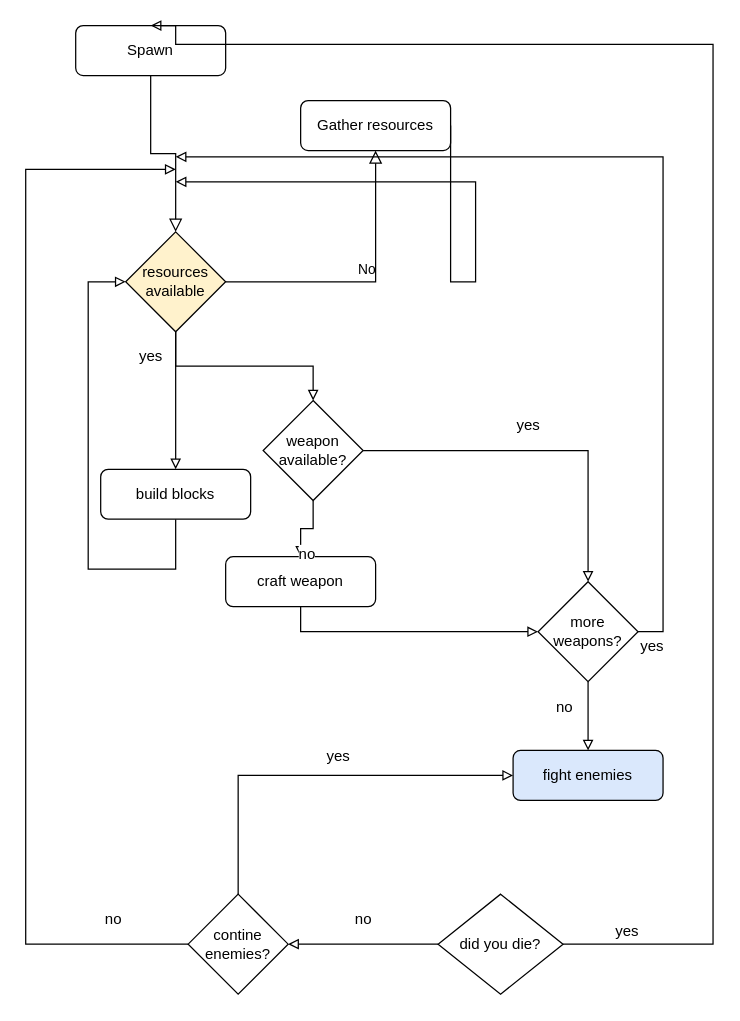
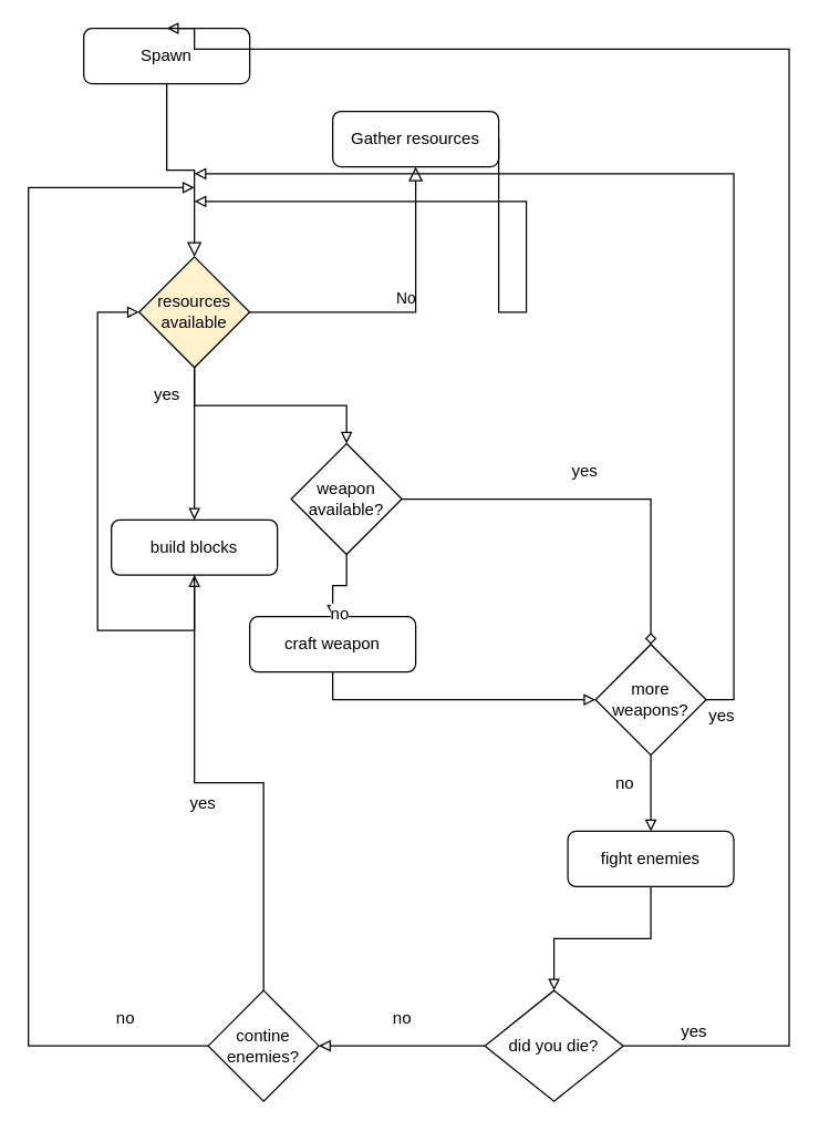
  <mxCell id="0" />
  <mxCell id="1" parent="0" />
  <mxCell id="2" value="" style="rounded=0;html=1;jettySize=auto;orthogonalLoop=1;fontSize=11;endArrow=block;endFill=0;endSize=8;strokeWidth=1;shadow=0;labelBackgroundColor=none;edgeStyle=orthogonalEdgeStyle;entryX=0.5;entryY=0;entryDx=0;entryDy=0;" parent="1" source="3" target="21" edge="1"><mxGeometry relative="1" as="geometry"><mxPoint x="140" y="185" as="targetPoint" /></mxGeometry></mxCell>
  <mxCell id="3" value="Spawn" style="rounded=1;whiteSpace=wrap;html=1;fontSize=12;glass=0;strokeWidth=1;shadow=0;" parent="1" vertex="1"><mxGeometry x="60" y="20" width="120" height="40" as="geometry" /></mxCell>
  <mxCell id="4" value="No" style="edgeStyle=orthogonalEdgeStyle;rounded=0;html=1;jettySize=auto;orthogonalLoop=1;fontSize=11;endArrow=block;endFill=0;endSize=8;strokeWidth=1;shadow=0;labelBackgroundColor=none;exitX=1;exitY=0.5;exitDx=0;exitDy=0;" parent="1" source="21" target="6" edge="1"><mxGeometry y="10" relative="1" as="geometry"><mxPoint as="offset" /><mxPoint x="190" y="225" as="sourcePoint" /></mxGeometry></mxCell>
  <mxCell id="5" style="edgeStyle=orthogonalEdgeStyle;rounded=0;orthogonalLoop=1;jettySize=auto;html=1;exitX=1;exitY=0.5;exitDx=0;exitDy=0;fontSize=12;endArrow=block;endFill=0;" edge="1" parent="1" source="6"><mxGeometry relative="1" as="geometry"><mxPoint x="140" y="145" as="targetPoint" /><Array as="points"><mxPoint x="380" y="225" /><mxPoint x="380" y="145" /></Array></mxGeometry></mxCell>
  <mxCell id="6" value="Gather resources" style="rounded=1;whiteSpace=wrap;html=1;fontSize=12;glass=0;strokeWidth=1;shadow=0;" parent="1" vertex="1"><mxGeometry x="240" y="80" width="120" height="40" as="geometry" /></mxCell>
- <mxCell id="8" value="fight enemies" style="rounded=1;whiteSpace=wrap;html=1;fontSize=12;glass=0;strokeWidth=1;shadow=0;fillColor=#dae8fc;" parent="1" vertex="1"><mxGeometry x="410" y="600" width="120" height="40" as="geometry" /></mxCell>
+ <mxCell id="7" style="edgeStyle=orthogonalEdgeStyle;rounded=0;orthogonalLoop=1;jettySize=auto;html=1;exitX=0.5;exitY=1;exitDx=0;exitDy=0;entryX=0.5;entryY=0;entryDx=0;entryDy=0;fontSize=12;endArrow=block;endFill=0;" edge="1" parent="1" source="8" target="18"><mxGeometry relative="1" as="geometry" /></mxCell>
+ <mxCell id="8" value="fight enemies" style="rounded=1;whiteSpace=wrap;html=1;fontSize=12;glass=0;strokeWidth=1;shadow=0;" parent="1" vertex="1"><mxGeometry x="410" y="600" width="120" height="40" as="geometry" /></mxCell>
  <mxCell id="9" style="edgeStyle=orthogonalEdgeStyle;rounded=0;orthogonalLoop=1;jettySize=auto;html=1;exitX=0.5;exitY=1;exitDx=0;exitDy=0;entryX=0;entryY=0.5;entryDx=0;entryDy=0;fontSize=12;endArrow=block;endFill=0;" edge="1" parent="1" source="10" target="15"><mxGeometry relative="1" as="geometry" /></mxCell>
  <mxCell id="10" value="craft weapon" style="rounded=1;whiteSpace=wrap;html=1;fontSize=12;glass=0;strokeWidth=1;shadow=0;" vertex="1" parent="1"><mxGeometry x="180" y="445" width="120" height="40" as="geometry" /></mxCell>
  <mxCell id="11" style="edgeStyle=orthogonalEdgeStyle;rounded=0;orthogonalLoop=1;jettySize=auto;html=1;exitX=0.5;exitY=1;exitDx=0;exitDy=0;fontSize=12;endArrow=block;endFill=0;entryX=0.5;entryY=0;entryDx=0;entryDy=0;" edge="1" parent="1" source="15" target="8"><mxGeometry relative="1" as="geometry"><mxPoint x="330" y="545" as="targetPoint" /></mxGeometry></mxCell>
  <mxCell id="12" value="no" style="edgeLabel;html=1;align=center;verticalAlign=middle;resizable=0;points=[];fontSize=12;" vertex="1" connectable="0" parent="11"><mxGeometry x="-0.636" y="2" relative="1" as="geometry"><mxPoint x="-22" y="10" as="offset" /></mxGeometry></mxCell>
  <mxCell id="13" style="edgeStyle=orthogonalEdgeStyle;rounded=0;orthogonalLoop=1;jettySize=auto;html=1;exitX=1;exitY=0.5;exitDx=0;exitDy=0;fontSize=12;endArrow=block;endFill=0;" edge="1" parent="1" source="15"><mxGeometry relative="1" as="geometry"><mxPoint x="140" y="125" as="targetPoint" /><Array as="points"><mxPoint x="530" y="505" /><mxPoint x="530" y="125" /></Array></mxGeometry></mxCell>
  <mxCell id="14" value="yes" style="edgeLabel;html=1;align=center;verticalAlign=middle;resizable=0;points=[];fontSize=12;" vertex="1" connectable="0" parent="13"><mxGeometry x="-0.551" relative="1" as="geometry"><mxPoint x="-10" y="168" as="offset" /></mxGeometry></mxCell>
  <mxCell id="15" value="more weapons?&lt;font style=&quot;font-size: 8px&quot;&gt;&lt;br&gt;&lt;/font&gt;" style="rhombus;whiteSpace=wrap;html=1;" vertex="1" parent="1"><mxGeometry x="430" y="465" width="80" height="80" as="geometry" /></mxCell>
  <mxCell id="16" value="yes" style="edgeStyle=orthogonalEdgeStyle;rounded=0;orthogonalLoop=1;jettySize=auto;html=1;exitX=1;exitY=0.5;exitDx=0;exitDy=0;fontSize=12;endArrow=block;endFill=0;entryX=0.5;entryY=0;entryDx=0;entryDy=0;" edge="1" parent="1" source="18" target="3"><mxGeometry x="-0.924" y="10" relative="1" as="geometry"><mxPoint x="750" y="215" as="targetPoint" /><Array as="points"><mxPoint x="570" y="755" /><mxPoint x="570" y="35" /><mxPoint x="140" y="35" /></Array><mxPoint x="1" as="offset" /></mxGeometry></mxCell>
  <mxCell id="17" value="no" style="edgeStyle=orthogonalEdgeStyle;rounded=0;orthogonalLoop=1;jettySize=auto;html=1;exitX=0;exitY=0.5;exitDx=0;exitDy=0;entryX=1;entryY=0.5;entryDx=0;entryDy=0;fontSize=12;endArrow=block;endFill=0;" edge="1" parent="1" source="18" target="29"><mxGeometry y="-20" relative="1" as="geometry"><mxPoint as="offset" /></mxGeometry></mxCell>
  <mxCell id="18" value="did you die?" style="rhombus;whiteSpace=wrap;html=1;fontSize=12;" vertex="1" parent="1"><mxGeometry x="350" y="715" width="100" height="80" as="geometry" /></mxCell>
  <mxCell id="19" value="yes" style="edgeStyle=orthogonalEdgeStyle;rounded=0;orthogonalLoop=1;jettySize=auto;html=1;exitX=0.5;exitY=1;exitDx=0;exitDy=0;entryX=0.5;entryY=0;entryDx=0;entryDy=0;fontSize=12;endArrow=block;endFill=0;" edge="1" parent="1" source="21" target="26"><mxGeometry x="-0.636" y="-20" relative="1" as="geometry"><mxPoint x="140" y="325" as="targetPoint" /><Array as="points"><mxPoint x="140" y="295" /><mxPoint x="140" y="295" /></Array><mxPoint as="offset" /></mxGeometry></mxCell>
  <mxCell id="20" style="edgeStyle=orthogonalEdgeStyle;rounded=0;orthogonalLoop=1;jettySize=auto;html=1;exitX=0.5;exitY=1;exitDx=0;exitDy=0;entryX=0.5;entryY=0;entryDx=0;entryDy=0;fontSize=12;endArrow=block;endFill=0;" edge="1" parent="1" source="21" target="24"><mxGeometry relative="1" as="geometry" /></mxCell>
  <mxCell id="21" value="resources available" style="rhombus;whiteSpace=wrap;html=1;fillColor=#fff2cc;" vertex="1" parent="1"><mxGeometry x="100" y="185" width="80" height="80" as="geometry" /></mxCell>
  <mxCell id="22" value="no" style="edgeStyle=orthogonalEdgeStyle;rounded=0;orthogonalLoop=1;jettySize=auto;html=1;exitX=0.5;exitY=1;exitDx=0;exitDy=0;entryX=0.5;entryY=0;entryDx=0;entryDy=0;fontSize=12;endArrow=block;endFill=0;" edge="1" parent="1" source="24" target="10"><mxGeometry y="20" relative="1" as="geometry"><mxPoint as="offset" /></mxGeometry></mxCell>
- <mxCell id="23" value="yes" style="edgeStyle=orthogonalEdgeStyle;rounded=0;orthogonalLoop=1;jettySize=auto;html=1;exitX=1;exitY=0.5;exitDx=0;exitDy=0;entryX=0.5;entryY=0;entryDx=0;entryDy=0;fontSize=12;endArrow=block;endFill=0;" edge="1" parent="1" source="24" target="15"><mxGeometry x="-0.077" y="20" relative="1" as="geometry"><mxPoint as="offset" /></mxGeometry></mxCell>
+ <mxCell id="23" value="yes" style="edgeStyle=orthogonalEdgeStyle;rounded=0;orthogonalLoop=1;jettySize=auto;html=1;exitX=1;exitY=0.5;exitDx=0;exitDy=0;entryX=0.5;entryY=0;entryDx=0;entryDy=0;fontSize=12;endArrow=diamond;endFill=0;" edge="1" parent="1" source="24" target="15"><mxGeometry x="-0.077" y="20" relative="1" as="geometry"><mxPoint as="offset" /></mxGeometry></mxCell>
  <mxCell id="24" value="weapon available?" style="rhombus;whiteSpace=wrap;html=1;fontSize=12;" vertex="1" parent="1"><mxGeometry x="210" y="320" width="80" height="80" as="geometry" /></mxCell>
  <mxCell id="25" style="edgeStyle=orthogonalEdgeStyle;rounded=0;orthogonalLoop=1;jettySize=auto;html=1;exitX=0.5;exitY=1;exitDx=0;exitDy=0;entryX=0;entryY=0.5;entryDx=0;entryDy=0;fontSize=12;endArrow=block;endFill=0;" edge="1" parent="1" source="26" target="21"><mxGeometry relative="1" as="geometry"><Array as="points"><mxPoint x="140" y="455" /><mxPoint x="70" y="455" /><mxPoint x="70" y="225" /></Array></mxGeometry></mxCell>
  <mxCell id="26" value="build blocks" style="rounded=1;whiteSpace=wrap;html=1;fontSize=12;glass=0;strokeWidth=1;shadow=0;" vertex="1" parent="1"><mxGeometry x="80" y="375" width="120" height="40" as="geometry" /></mxCell>
  <mxCell id="27" value="no" style="edgeStyle=orthogonalEdgeStyle;rounded=0;orthogonalLoop=1;jettySize=auto;html=1;exitX=0;exitY=0.5;exitDx=0;exitDy=0;fontSize=12;endArrow=block;endFill=0;" edge="1" parent="1" source="29"><mxGeometry x="-0.862" y="-20" relative="1" as="geometry"><mxPoint x="140" y="135" as="targetPoint" /><Array as="points"><mxPoint x="20" y="755" /><mxPoint x="20" y="135" /></Array><mxPoint as="offset" /></mxGeometry></mxCell>
- <mxCell id="28" value="yes" style="edgeStyle=orthogonalEdgeStyle;rounded=0;orthogonalLoop=1;jettySize=auto;html=1;exitX=0.5;exitY=0;exitDx=0;exitDy=0;entryX=0;entryY=0.5;entryDx=0;entryDy=0;fontSize=12;endArrow=block;endFill=0;" edge="1" parent="1" source="29" target="8"><mxGeometry x="0.111" y="15" relative="1" as="geometry"><mxPoint as="offset" /></mxGeometry></mxCell>
+ <mxCell id="28" value="yes" style="edgeStyle=orthogonalEdgeStyle;rounded=0;orthogonalLoop=1;jettySize=auto;html=1;exitX=0.5;exitY=0;exitDx=0;exitDy=0;fontSize=12;endArrow=block;endFill=0;" edge="1" parent="1" source="29" target="26"><mxGeometry x="0.111" y="15" relative="1" as="geometry"><mxPoint as="offset" /></mxGeometry></mxCell>
  <mxCell id="29" value="contine enemies?" style="rhombus;whiteSpace=wrap;html=1;fontSize=12;fillColor=#FFFFFF;" vertex="1" parent="1"><mxGeometry x="150" y="715" width="80" height="80" as="geometry" /></mxCell>
